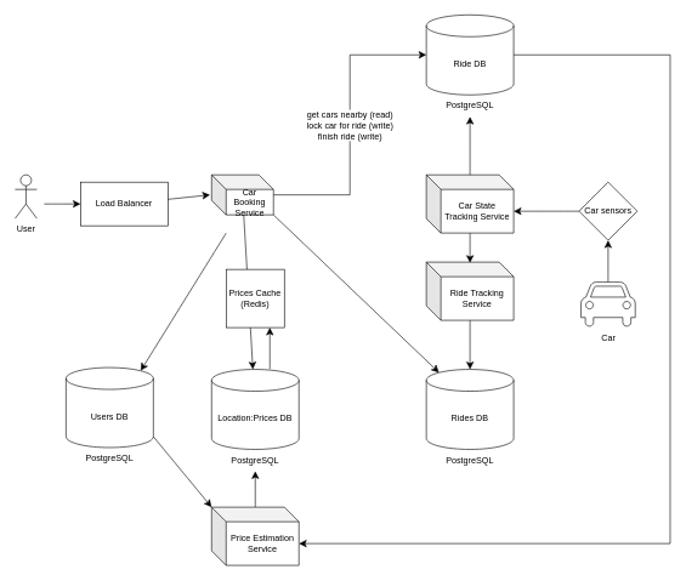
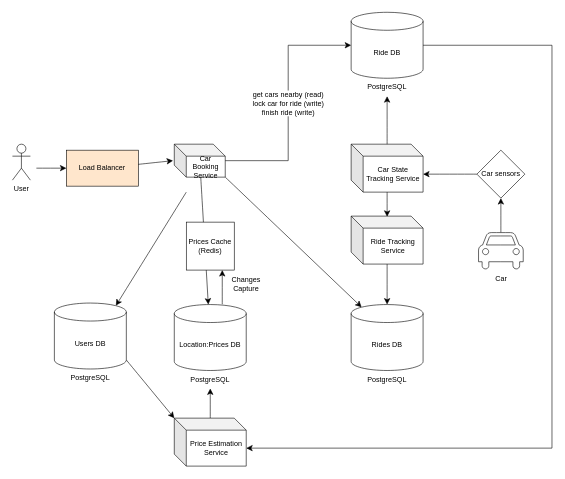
  <mxCell id="0" />
  <mxCell id="1" parent="0" />
  <mxCell id="2" style="edgeStyle=none;curved=1;rounded=0;orthogonalLoop=1;jettySize=auto;html=1;entryX=0;entryY=0.5;entryDx=0;entryDy=0;fontSize=12;startSize=8;endSize=8;" edge="1" parent="1" target="10"><mxGeometry relative="1" as="geometry"><mxPoint x="60" y="280" as="sourcePoint" /></mxGeometry></mxCell>
  <mxCell id="3" value="User" style="shape=umlActor;verticalLabelPosition=bottom;verticalAlign=top;html=1;outlineConnect=0;" parent="1" vertex="1"><mxGeometry x="20" y="240" width="30" height="60" as="geometry" /></mxCell>
  <mxCell id="4" style="edgeStyle=none;curved=1;rounded=0;orthogonalLoop=1;jettySize=auto;html=1;fontSize=12;startSize=8;endSize=8;" edge="1" parent="1" source="5" target="6"><mxGeometry relative="1" as="geometry" /></mxCell>
  <mxCell id="5" value="Car" style="shape=mxgraph.signs.transportation.car_4;html=1;pointerEvents=1;fillColor=#FFFFFF;strokeColor=#000000;verticalLabelPosition=bottom;verticalAlign=top;align=center;" vertex="1" parent="1"><mxGeometry x="797.5" y="387.5" width="74.54" height="62.5" as="geometry" /></mxCell>
  <mxCell id="6" value="Car sensors" style="rhombus;whiteSpace=wrap;html=1;aspect=fixed;" vertex="1" parent="1"><mxGeometry x="794.77" y="250" width="80" height="80" as="geometry" /></mxCell>
  <mxCell id="7" value="Car State Tracking Service" style="shape=cube;whiteSpace=wrap;html=1;boundedLbl=1;backgroundOutline=1;darkOpacity=0.05;darkOpacity2=0.1;" vertex="1" parent="1"><mxGeometry x="585" y="240" width="120" height="80" as="geometry" /></mxCell>
  <mxCell id="8" style="edgeStyle=none;curved=1;rounded=0;orthogonalLoop=1;jettySize=auto;html=1;entryX=0;entryY=0;entryDx=120;entryDy=50;entryPerimeter=0;fontSize=12;startSize=8;endSize=8;" edge="1" parent="1" source="6" target="7"><mxGeometry relative="1" as="geometry" /></mxCell>
  <mxCell id="9" style="edgeStyle=none;curved=1;rounded=0;orthogonalLoop=1;jettySize=auto;html=1;fontSize=12;startSize=8;endSize=8;entryX=0.5;entryY=1;entryDx=0;entryDy=0;" edge="1" parent="1" source="7" target="23"><mxGeometry relative="1" as="geometry"><mxPoint x="595" y="110" as="targetPoint" /></mxGeometry></mxCell>
- <mxCell id="10" value="Load Balancer" style="rounded=0;whiteSpace=wrap;html=1;" vertex="1" parent="1"><mxGeometry x="110" y="250" width="120" height="60" as="geometry" /></mxCell>
+ <mxCell id="10" value="Load Balancer" style="rounded=0;whiteSpace=wrap;html=1;fillColor=#ffe6cc;" vertex="1" parent="1"><mxGeometry x="110" y="250" width="120" height="60" as="geometry" /></mxCell>
  <mxCell id="11" style="edgeStyle=none;curved=1;rounded=0;orthogonalLoop=1;jettySize=auto;html=1;fontSize=12;startSize=8;endSize=8;" edge="1" parent="1" source="12" target="17"><mxGeometry relative="1" as="geometry" /></mxCell>
  <mxCell id="12" value="Car Booking Service" style="shape=cube;whiteSpace=wrap;html=1;boundedLbl=1;backgroundOutline=1;darkOpacity=0.05;darkOpacity2=0.1;" vertex="1" parent="1"><mxGeometry x="290" y="240" width="85" height="55" as="geometry" /></mxCell>
  <mxCell id="13" value="&lt;div&gt;get cars nearby (read)&lt;/div&gt;lock car for ride (write)&lt;div&gt;finish ride (write)&lt;/div&gt;" style="edgeStyle=orthogonalEdgeStyle;rounded=0;orthogonalLoop=1;jettySize=auto;html=1;entryX=0;entryY=0.5;entryDx=0;entryDy=0;entryPerimeter=0;fontSize=12;startSize=8;endSize=8;startArrow=none;startFill=0;" edge="1" parent="1" source="12" target="22"><mxGeometry relative="1" as="geometry" /></mxCell>
  <mxCell id="14" style="edgeStyle=none;curved=1;rounded=0;orthogonalLoop=1;jettySize=auto;html=1;fontSize=12;startSize=8;endSize=8;entryX=-0.025;entryY=0.5;entryDx=0;entryDy=0;entryPerimeter=0;" edge="1" parent="1" source="10" target="12"><mxGeometry relative="1" as="geometry"><mxPoint x="280" y="270" as="targetPoint" /></mxGeometry></mxCell>
  <mxCell id="15" style="edgeStyle=none;curved=1;rounded=0;orthogonalLoop=1;jettySize=auto;html=1;fontSize=12;startSize=8;endSize=8;entryX=0.5;entryY=1;entryDx=0;entryDy=0;" edge="1" parent="1" source="16" target="34"><mxGeometry relative="1" as="geometry" /></mxCell>
  <mxCell id="16" value="Price Estimation Service" style="shape=cube;whiteSpace=wrap;html=1;boundedLbl=1;backgroundOutline=1;darkOpacity=0.05;darkOpacity2=0.1;" vertex="1" parent="1"><mxGeometry x="290" y="697" width="120" height="80" as="geometry" /></mxCell>
  <mxCell id="17" value="Location:Prices DB" style="shape=cylinder3;whiteSpace=wrap;html=1;boundedLbl=1;backgroundOutline=1;size=15;" vertex="1" parent="1"><mxGeometry x="290" y="507.5" width="120" height="110" as="geometry" /></mxCell>
  <mxCell id="18" value="Prices Cache&lt;div&gt;(Redis)&lt;/div&gt;" style="whiteSpace=wrap;html=1;aspect=fixed;" vertex="1" parent="1"><mxGeometry x="310" y="370" width="80" height="80" as="geometry" /></mxCell>
  <mxCell id="19" value="" style="endArrow=classic;html=1;rounded=0;fontSize=12;startSize=8;endSize=8;curved=1;entryX=0.75;entryY=1;entryDx=0;entryDy=0;" edge="1" parent="1" target="18"><mxGeometry width="50" height="50" relative="1" as="geometry"><mxPoint x="370" y="507" as="sourcePoint" /><mxPoint x="440" y="390" as="targetPoint" /></mxGeometry></mxCell>
+ <mxCell id="20" value="Changes Capture" style="text;html=1;align=center;verticalAlign=middle;whiteSpace=wrap;rounded=0;" vertex="1" parent="1"><mxGeometry x="380" y="457.5" width="60" height="30" as="geometry" /></mxCell>
  <mxCell id="21" value="" style="group" vertex="1" connectable="0" parent="1"><mxGeometry x="585" y="20" width="120" height="140" as="geometry" /></mxCell>
  <mxCell id="22" value="Ride DB" style="shape=cylinder3;whiteSpace=wrap;html=1;boundedLbl=1;backgroundOutline=1;size=15;" parent="21" vertex="1"><mxGeometry width="120" height="110" as="geometry" /></mxCell>
  <mxCell id="23" value="PostgreSQL" style="text;html=1;align=center;verticalAlign=middle;whiteSpace=wrap;rounded=0;" vertex="1" parent="21"><mxGeometry x="30" y="110" width="60" height="30" as="geometry" /></mxCell>
  <mxCell id="24" style="edgeStyle=none;curved=1;rounded=0;orthogonalLoop=1;jettySize=auto;html=1;fontSize=12;startSize=8;endSize=8;entryX=0;entryY=0;entryDx=0;entryDy=0;entryPerimeter=0;exitX=1;exitY=1;exitDx=0;exitDy=-15;exitPerimeter=0;" edge="1" parent="1" source="27" target="16"><mxGeometry relative="1" as="geometry"><mxPoint x="290" y="680" as="targetPoint" /></mxGeometry></mxCell>
  <mxCell id="25" value="" style="group" vertex="1" connectable="0" parent="1"><mxGeometry x="150" y="430" width="120" height="195" as="geometry" /></mxCell>
  <mxCell id="26" value="" style="group" vertex="1" connectable="0" parent="25"><mxGeometry x="-60" y="75" width="120" height="140" as="geometry" /></mxCell>
  <mxCell id="27" value="Users DB" style="shape=cylinder3;whiteSpace=wrap;html=1;boundedLbl=1;backgroundOutline=1;size=15;" vertex="1" parent="26"><mxGeometry width="120" height="110" as="geometry" /></mxCell>
  <mxCell id="28" value="PostgreSQL" style="text;html=1;align=center;verticalAlign=middle;whiteSpace=wrap;rounded=0;" vertex="1" parent="26"><mxGeometry x="30" y="110" width="60" height="30" as="geometry" /></mxCell>
  <mxCell id="29" value="Ride Tracking Service" style="shape=cube;whiteSpace=wrap;html=1;boundedLbl=1;backgroundOutline=1;darkOpacity=0.05;darkOpacity2=0.1;" vertex="1" parent="1"><mxGeometry x="585" y="360" width="120" height="80" as="geometry" /></mxCell>
  <mxCell id="30" style="edgeStyle=none;curved=1;rounded=0;orthogonalLoop=1;jettySize=auto;html=1;entryX=0.5;entryY=0.013;entryDx=0;entryDy=0;entryPerimeter=0;fontSize=12;startSize=8;endSize=8;" edge="1" parent="1" source="7" target="29"><mxGeometry relative="1" as="geometry" /></mxCell>
  <mxCell id="31" style="edgeStyle=none;curved=1;rounded=0;orthogonalLoop=1;jettySize=auto;html=1;entryX=0.5;entryY=0;entryDx=0;entryDy=0;entryPerimeter=0;fontSize=12;startSize=8;endSize=8;" edge="1" parent="1" source="29" target="37"><mxGeometry relative="1" as="geometry" /></mxCell>
  <mxCell id="32" style="edgeStyle=none;curved=1;rounded=0;orthogonalLoop=1;jettySize=auto;html=1;entryX=0.145;entryY=0;entryDx=0;entryDy=4.35;entryPerimeter=0;fontSize=12;startSize=8;endSize=8;exitX=1;exitY=1;exitDx=0;exitDy=0;exitPerimeter=0;startArrow=none;startFill=0;" edge="1" parent="1" source="12" target="37"><mxGeometry relative="1" as="geometry" /></mxCell>
  <mxCell id="33" style="edgeStyle=none;curved=1;rounded=0;orthogonalLoop=1;jettySize=auto;html=1;entryX=0.855;entryY=0;entryDx=0;entryDy=4.35;entryPerimeter=0;fontSize=12;startSize=8;endSize=8;exitX=0;exitY=0;exitDx=20;exitDy=80;exitPerimeter=0;startArrow=none;startFill=0;" edge="1" parent="1" source="12" target="27"><mxGeometry relative="1" as="geometry" /></mxCell>
  <mxCell id="34" value="PostgreSQL" style="text;html=1;align=center;verticalAlign=middle;whiteSpace=wrap;rounded=0;" vertex="1" parent="1"><mxGeometry x="320" y="617.5" width="60" height="30" as="geometry" /></mxCell>
  <mxCell id="35" style="edgeStyle=orthogonalEdgeStyle;rounded=0;orthogonalLoop=1;jettySize=auto;html=1;entryX=0;entryY=0;entryDx=120;entryDy=50;entryPerimeter=0;fontSize=12;startSize=8;endSize=8;" edge="1" parent="1" source="22" target="16"><mxGeometry relative="1" as="geometry"><Array as="points"><mxPoint x="920" y="75" /><mxPoint x="920" y="747" /></Array></mxGeometry></mxCell>
  <mxCell id="36" value="" style="group" vertex="1" connectable="0" parent="1"><mxGeometry x="585" y="507.5" width="120" height="140" as="geometry" /></mxCell>
  <mxCell id="37" value="Rides DB" style="shape=cylinder3;whiteSpace=wrap;html=1;boundedLbl=1;backgroundOutline=1;size=15;" vertex="1" parent="36"><mxGeometry width="120" height="110" as="geometry" /></mxCell>
  <mxCell id="38" value="PostgreSQL" style="text;html=1;align=center;verticalAlign=middle;whiteSpace=wrap;rounded=0;" vertex="1" parent="36"><mxGeometry x="30" y="110" width="60" height="30" as="geometry" /></mxCell>
